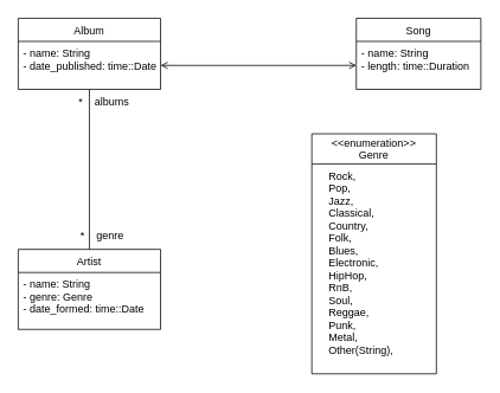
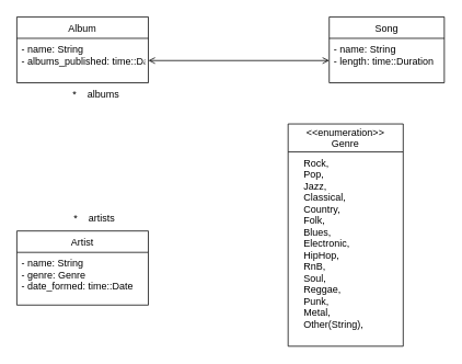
  <mxCell id="0" />
  <mxCell id="1" parent="0" />
  <mxCell id="2" value="Song" style="swimlane;fontStyle=0;childLayout=stackLayout;horizontal=1;startSize=26;fillColor=none;horizontalStack=0;resizeParent=1;resizeParentMax=0;resizeLast=0;collapsible=1;marginBottom=0;" parent="1" vertex="1"><mxGeometry x="400" y="20" width="140" height="80" as="geometry" /></mxCell>
  <mxCell id="3" value="- name: String&#10;- length: time::Duration&#10;" style="text;strokeColor=none;fillColor=none;align=left;verticalAlign=top;spacingLeft=4;spacingRight=4;overflow=hidden;rotatable=0;points=[[0,0.5],[1,0.5]];portConstraint=eastwest;" parent="2" vertex="1"><mxGeometry y="26" width="140" height="54" as="geometry" /></mxCell>
- <mxCell id="4" style="edgeStyle=orthogonalEdgeStyle;rounded=0;orthogonalLoop=1;jettySize=auto;html=1;exitX=0.5;exitY=1;exitDx=0;exitDy=0;entryX=0.5;entryY=0;entryDx=0;entryDy=0;startArrow=none;startFill=0;endArrow=none;endFill=0;" parent="1" source="5" target="7" edge="1"><mxGeometry relative="1" as="geometry" /></mxCell>
  <mxCell id="5" value="Album" style="swimlane;fontStyle=0;childLayout=stackLayout;horizontal=1;startSize=26;fillColor=none;horizontalStack=0;resizeParent=1;resizeParentMax=0;resizeLast=0;collapsible=1;marginBottom=0;" parent="1" vertex="1"><mxGeometry x="20" y="20" width="160" height="80" as="geometry" /></mxCell>
- <mxCell id="6" value="- name: String&#10;- date_published: time::Date" style="text;strokeColor=none;fillColor=none;align=left;verticalAlign=top;spacingLeft=4;spacingRight=4;overflow=hidden;rotatable=0;points=[[0,0.5],[1,0.5]];portConstraint=eastwest;" parent="5" vertex="1"><mxGeometry y="26" width="160" height="54" as="geometry" /></mxCell>
+ <mxCell id="6" value="- name: String&#10;- albums_published: time::Date" style="text;strokeColor=none;fillColor=none;align=left;verticalAlign=top;spacingLeft=4;spacingRight=4;overflow=hidden;rotatable=0;points=[[0,0.5],[1,0.5]];portConstraint=eastwest;" parent="5" vertex="1"><mxGeometry y="26" width="160" height="54" as="geometry" /></mxCell>
  <mxCell id="7" value="Artist" style="swimlane;fontStyle=0;childLayout=stackLayout;horizontal=1;startSize=26;fillColor=none;horizontalStack=0;resizeParent=1;resizeParentMax=0;resizeLast=0;collapsible=1;marginBottom=0;" parent="1" vertex="1"><mxGeometry x="20" y="280" width="160" height="90" as="geometry" /></mxCell>
  <mxCell id="8" value="- name: String&#10;- genre: Genre&#10;- date_formed: time::Date" style="text;strokeColor=none;fillColor=none;align=left;verticalAlign=top;spacingLeft=4;spacingRight=4;overflow=hidden;rotatable=0;points=[[0,0.5],[1,0.5]];portConstraint=eastwest;" parent="7" vertex="1"><mxGeometry y="26" width="160" height="64" as="geometry" /></mxCell>
  <mxCell id="9" value="&lt;&lt;enumeration&gt;&gt;&#10;Genre" style="swimlane;fontStyle=0;childLayout=stackLayout;horizontal=1;startSize=34;fillColor=none;horizontalStack=0;resizeParent=1;resizeParentMax=0;resizeLast=0;collapsible=1;marginBottom=0;" parent="1" vertex="1"><mxGeometry x="350" y="150" width="140" height="270" as="geometry" /></mxCell>
  <mxCell id="10" value="    Rock,&#10;    Pop,&#10;    Jazz,&#10;    Classical,&#10;    Country,&#10;    Folk,&#10;    Blues,&#10;    Electronic,&#10;    HipHop,&#10;    RnB,&#10;    Soul,&#10;    Reggae,&#10;    Punk,&#10;    Metal,&#10;    Other(String)," style="text;strokeColor=none;fillColor=none;align=left;verticalAlign=top;spacingLeft=4;spacingRight=4;overflow=hidden;rotatable=0;points=[[0,0.5],[1,0.5]];portConstraint=eastwest;" parent="9" vertex="1"><mxGeometry y="34" width="140" height="236" as="geometry" /></mxCell>
  <mxCell id="11" style="edgeStyle=orthogonalEdgeStyle;rounded=0;orthogonalLoop=1;jettySize=auto;html=1;exitX=1;exitY=0.5;exitDx=0;exitDy=0;entryX=0;entryY=0.5;entryDx=0;entryDy=0;endArrow=open;endFill=0;startArrow=open;startFill=0;" parent="1" source="6" target="3" edge="1"><mxGeometry relative="1" as="geometry" /></mxCell>
  <mxCell id="12" value="*&amp;nbsp; &amp;nbsp; albums" style="text;html=1;align=center;verticalAlign=middle;resizable=0;points=[];autosize=1;strokeColor=none;fillColor=none;" parent="1" vertex="1"><mxGeometry x="76" y="100" width="80" height="30" as="geometry" /></mxCell>
- <mxCell id="13" value="*&amp;nbsp; &amp;nbsp; genre" style="text;html=1;align=center;verticalAlign=middle;resizable=0;points=[];autosize=1;strokeColor=none;fillColor=none;" parent="1" vertex="1"><mxGeometry x="79" y="250" width="70" height="30" as="geometry" /></mxCell>
+ <mxCell id="13" value="*&amp;nbsp; &amp;nbsp; artists" style="text;html=1;align=center;verticalAlign=middle;resizable=0;points=[];autosize=1;strokeColor=none;fillColor=none;" parent="1" vertex="1"><mxGeometry x="79" y="250" width="70" height="30" as="geometry" /></mxCell>
